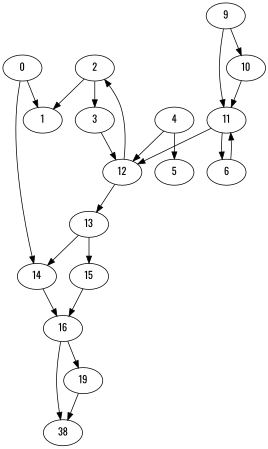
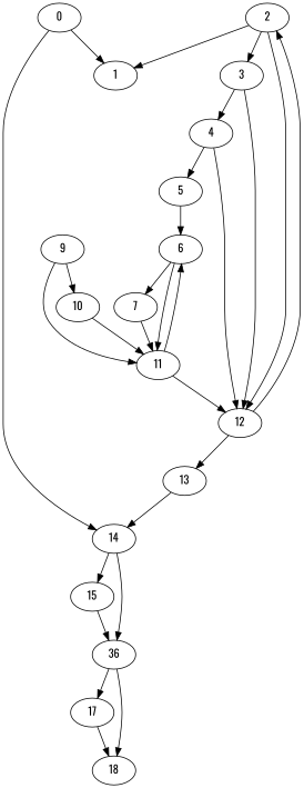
  digraph {
    fontname=Oswald
    node [fontname=Oswald]
    edge [fontname=Oswald]
    0
    1
    14
    15
-   16
+   16 [label=36]
    2
    3
    12
    4
    13
    5
    6
+   7
    11
    9
    10
-   17 [label=19]
-   18 [label=38]
+   17
+   18
    0 -> 1
    0 -> 14
-   13 -> 15
+   14 -> 15
    14 -> 16
    15 -> 16
    16 -> 17
    16 -> 18
    2 -> 1
    2 -> 3
+   2 -> 12
    3 -> 12
+   3 -> 4
    12 -> 2
    12 -> 13
    4 -> 12
    4 -> 5
    13 -> 14
+   5 -> 6
+   6 -> 7
    6 -> 11
+   7 -> 11
    11 -> 12
    11 -> 6
    9 -> 11
    9 -> 10
    10 -> 11
    17 -> 18
  }
